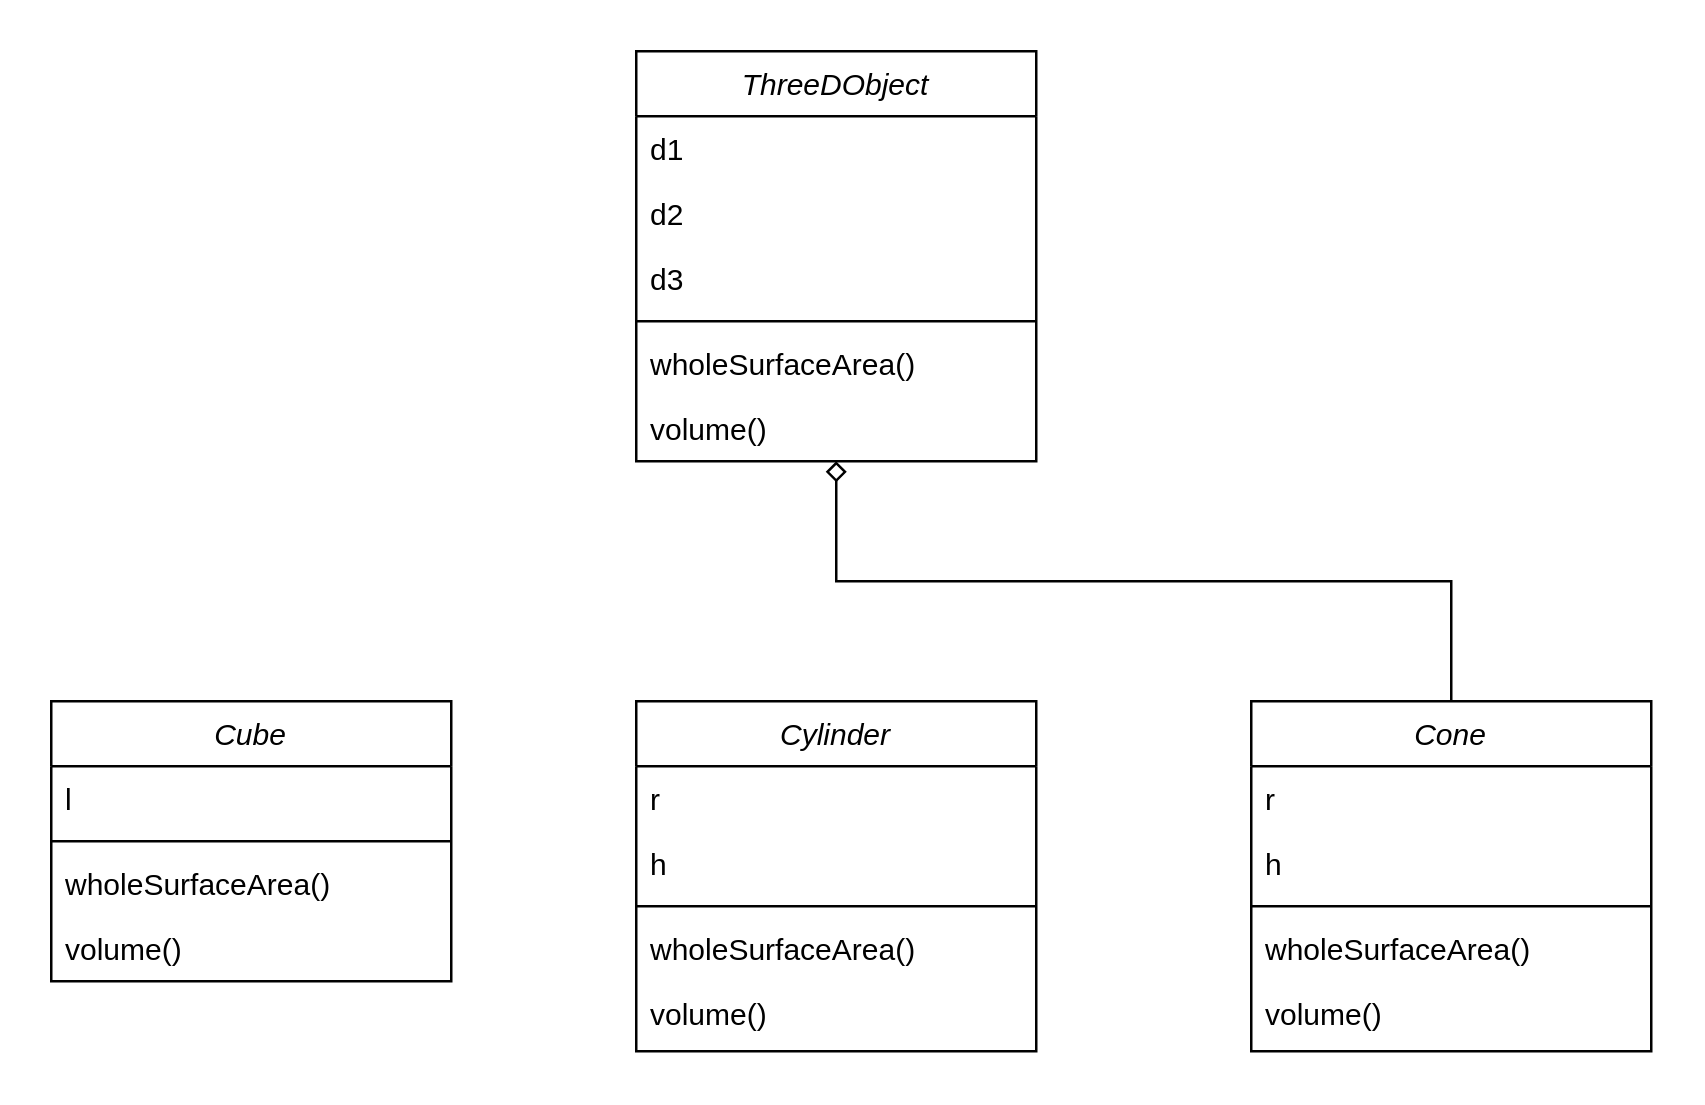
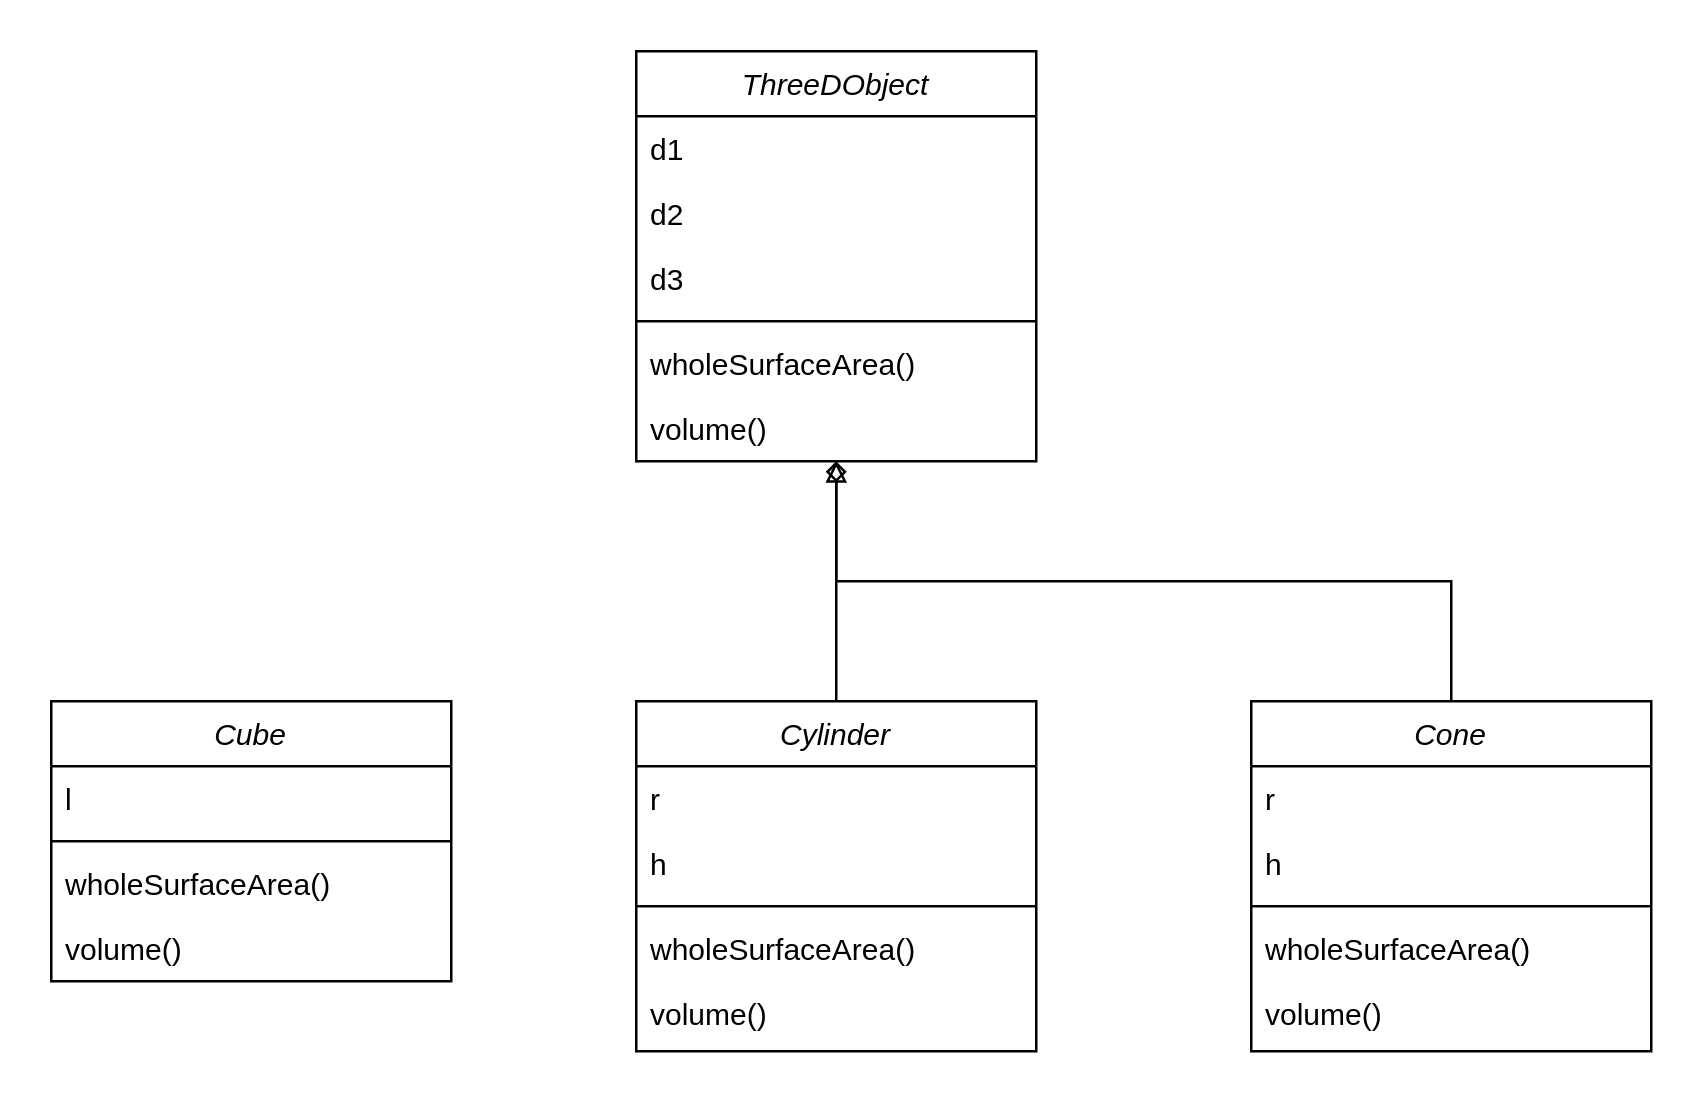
  <mxCell id="0" />
  <mxCell id="1" parent="0" />
  <mxCell id="2" value="ThreeDObject" style="swimlane;fontStyle=2;align=center;verticalAlign=top;childLayout=stackLayout;horizontal=1;startSize=26;horizontalStack=0;resizeParent=1;resizeLast=0;collapsible=1;marginBottom=0;rounded=0;shadow=0;strokeWidth=1;" parent="1" vertex="1"><mxGeometry x="254" y="20" width="160" height="164" as="geometry"><mxRectangle x="230" y="140" width="160" height="26" as="alternateBounds" /></mxGeometry></mxCell>
  <mxCell id="3" value="d1" style="text;align=left;verticalAlign=top;spacingLeft=4;spacingRight=4;overflow=hidden;rotatable=0;points=[[0,0.5],[1,0.5]];portConstraint=eastwest;" parent="2" vertex="1"><mxGeometry y="26" width="160" height="26" as="geometry" /></mxCell>
  <mxCell id="4" value="d2" style="text;align=left;verticalAlign=top;spacingLeft=4;spacingRight=4;overflow=hidden;rotatable=0;points=[[0,0.5],[1,0.5]];portConstraint=eastwest;rounded=0;shadow=0;html=0;" parent="2" vertex="1"><mxGeometry y="52" width="160" height="26" as="geometry" /></mxCell>
  <mxCell id="5" value="d3" style="text;align=left;verticalAlign=top;spacingLeft=4;spacingRight=4;overflow=hidden;rotatable=0;points=[[0,0.5],[1,0.5]];portConstraint=eastwest;rounded=0;shadow=0;html=0;" parent="2" vertex="1"><mxGeometry y="78" width="160" height="26" as="geometry" /></mxCell>
  <mxCell id="6" value="" style="line;html=1;strokeWidth=1;align=left;verticalAlign=middle;spacingTop=-1;spacingLeft=3;spacingRight=3;rotatable=0;labelPosition=right;points=[];portConstraint=eastwest;" parent="2" vertex="1"><mxGeometry y="104" width="160" height="8" as="geometry" /></mxCell>
  <mxCell id="7" value="wholeSurfaceArea()" style="text;align=left;verticalAlign=top;spacingLeft=4;spacingRight=4;overflow=hidden;rotatable=0;points=[[0,0.5],[1,0.5]];portConstraint=eastwest;" parent="2" vertex="1"><mxGeometry y="112" width="160" height="26" as="geometry" /></mxCell>
  <mxCell id="8" value="volume()" style="text;strokeColor=none;fillColor=none;align=left;verticalAlign=top;spacingLeft=4;spacingRight=4;overflow=hidden;rotatable=0;points=[[0,0.5],[1,0.5]];portConstraint=eastwest;" vertex="1" parent="2"><mxGeometry y="138" width="160" height="26" as="geometry" /></mxCell>
  <mxCell id="9" value="Cube" style="swimlane;fontStyle=2;align=center;verticalAlign=top;childLayout=stackLayout;horizontal=1;startSize=26;horizontalStack=0;resizeParent=1;resizeLast=0;collapsible=1;marginBottom=0;rounded=0;shadow=0;strokeWidth=1;" vertex="1" parent="1"><mxGeometry x="20" y="280" width="160" height="112" as="geometry"><mxRectangle x="230" y="140" width="160" height="26" as="alternateBounds" /></mxGeometry></mxCell>
  <mxCell id="10" value="l" style="text;align=left;verticalAlign=top;spacingLeft=4;spacingRight=4;overflow=hidden;rotatable=0;points=[[0,0.5],[1,0.5]];portConstraint=eastwest;" vertex="1" parent="9"><mxGeometry y="26" width="160" height="26" as="geometry" /></mxCell>
  <mxCell id="11" value="" style="line;html=1;strokeWidth=1;align=left;verticalAlign=middle;spacingTop=-1;spacingLeft=3;spacingRight=3;rotatable=0;labelPosition=right;points=[];portConstraint=eastwest;" vertex="1" parent="9"><mxGeometry y="52" width="160" height="8" as="geometry" /></mxCell>
  <mxCell id="12" value="wholeSurfaceArea()" style="text;align=left;verticalAlign=top;spacingLeft=4;spacingRight=4;overflow=hidden;rotatable=0;points=[[0,0.5],[1,0.5]];portConstraint=eastwest;" vertex="1" parent="9"><mxGeometry y="60" width="160" height="26" as="geometry" /></mxCell>
  <mxCell id="13" value="volume()" style="text;strokeColor=none;fillColor=none;align=left;verticalAlign=top;spacingLeft=4;spacingRight=4;overflow=hidden;rotatable=0;points=[[0,0.5],[1,0.5]];portConstraint=eastwest;" vertex="1" parent="9"><mxGeometry y="86" width="160" height="26" as="geometry" /></mxCell>
+ <mxCell id="14" style="edgeStyle=elbowEdgeStyle;rounded=0;orthogonalLoop=1;jettySize=auto;elbow=vertical;html=1;exitX=0.5;exitY=0;exitDx=0;exitDy=0;endArrow=block;endFill=0;strokeColor=#000000;" edge="1" parent="1" source="15" target="2"><mxGeometry relative="1" as="geometry" /></mxCell>
  <mxCell id="15" value="Cylinder" style="swimlane;fontStyle=2;align=center;verticalAlign=top;childLayout=stackLayout;horizontal=1;startSize=26;horizontalStack=0;resizeParent=1;resizeLast=0;collapsible=1;marginBottom=0;rounded=0;shadow=0;strokeWidth=1;" vertex="1" parent="1"><mxGeometry x="254" y="280" width="160" height="140" as="geometry"><mxRectangle x="230" y="140" width="160" height="26" as="alternateBounds" /></mxGeometry></mxCell>
  <mxCell id="16" value="r" style="text;align=left;verticalAlign=top;spacingLeft=4;spacingRight=4;overflow=hidden;rotatable=0;points=[[0,0.5],[1,0.5]];portConstraint=eastwest;" vertex="1" parent="15"><mxGeometry y="26" width="160" height="26" as="geometry" /></mxCell>
  <mxCell id="17" value="h" style="text;align=left;verticalAlign=top;spacingLeft=4;spacingRight=4;overflow=hidden;rotatable=0;points=[[0,0.5],[1,0.5]];portConstraint=eastwest;rounded=0;shadow=0;html=0;" vertex="1" parent="15"><mxGeometry y="52" width="160" height="26" as="geometry" /></mxCell>
  <mxCell id="18" value="" style="line;html=1;strokeWidth=1;align=left;verticalAlign=middle;spacingTop=-1;spacingLeft=3;spacingRight=3;rotatable=0;labelPosition=right;points=[];portConstraint=eastwest;" vertex="1" parent="15"><mxGeometry y="78" width="160" height="8" as="geometry" /></mxCell>
  <mxCell id="19" value="wholeSurfaceArea()" style="text;align=left;verticalAlign=top;spacingLeft=4;spacingRight=4;overflow=hidden;rotatable=0;points=[[0,0.5],[1,0.5]];portConstraint=eastwest;" vertex="1" parent="15"><mxGeometry y="86" width="160" height="26" as="geometry" /></mxCell>
  <mxCell id="20" value="volume()" style="text;strokeColor=none;fillColor=none;align=left;verticalAlign=top;spacingLeft=4;spacingRight=4;overflow=hidden;rotatable=0;points=[[0,0.5],[1,0.5]];portConstraint=eastwest;" vertex="1" parent="15"><mxGeometry y="112" width="160" height="26" as="geometry" /></mxCell>
  <mxCell id="21" style="edgeStyle=elbowEdgeStyle;rounded=0;orthogonalLoop=1;jettySize=auto;elbow=vertical;html=1;exitX=0.5;exitY=0;exitDx=0;exitDy=0;endArrow=diamond;endFill=0;strokeColor=#000000;" edge="1" parent="1" source="22" target="2"><mxGeometry relative="1" as="geometry" /></mxCell>
  <mxCell id="22" value="Cone" style="swimlane;fontStyle=2;align=center;verticalAlign=top;childLayout=stackLayout;horizontal=1;startSize=26;horizontalStack=0;resizeParent=1;resizeLast=0;collapsible=1;marginBottom=0;rounded=0;shadow=0;strokeWidth=1;" vertex="1" parent="1"><mxGeometry x="500" y="280" width="160" height="140" as="geometry"><mxRectangle x="230" y="140" width="160" height="26" as="alternateBounds" /></mxGeometry></mxCell>
  <mxCell id="23" value="r" style="text;align=left;verticalAlign=top;spacingLeft=4;spacingRight=4;overflow=hidden;rotatable=0;points=[[0,0.5],[1,0.5]];portConstraint=eastwest;" vertex="1" parent="22"><mxGeometry y="26" width="160" height="26" as="geometry" /></mxCell>
  <mxCell id="24" value="h" style="text;align=left;verticalAlign=top;spacingLeft=4;spacingRight=4;overflow=hidden;rotatable=0;points=[[0,0.5],[1,0.5]];portConstraint=eastwest;rounded=0;shadow=0;html=0;" vertex="1" parent="22"><mxGeometry y="52" width="160" height="26" as="geometry" /></mxCell>
  <mxCell id="25" value="" style="line;html=1;strokeWidth=1;align=left;verticalAlign=middle;spacingTop=-1;spacingLeft=3;spacingRight=3;rotatable=0;labelPosition=right;points=[];portConstraint=eastwest;" vertex="1" parent="22"><mxGeometry y="78" width="160" height="8" as="geometry" /></mxCell>
  <mxCell id="26" value="wholeSurfaceArea()" style="text;align=left;verticalAlign=top;spacingLeft=4;spacingRight=4;overflow=hidden;rotatable=0;points=[[0,0.5],[1,0.5]];portConstraint=eastwest;" vertex="1" parent="22"><mxGeometry y="86" width="160" height="26" as="geometry" /></mxCell>
  <mxCell id="27" value="volume()" style="text;strokeColor=none;fillColor=none;align=left;verticalAlign=top;spacingLeft=4;spacingRight=4;overflow=hidden;rotatable=0;points=[[0,0.5],[1,0.5]];portConstraint=eastwest;" vertex="1" parent="22"><mxGeometry y="112" width="160" height="26" as="geometry" /></mxCell>
